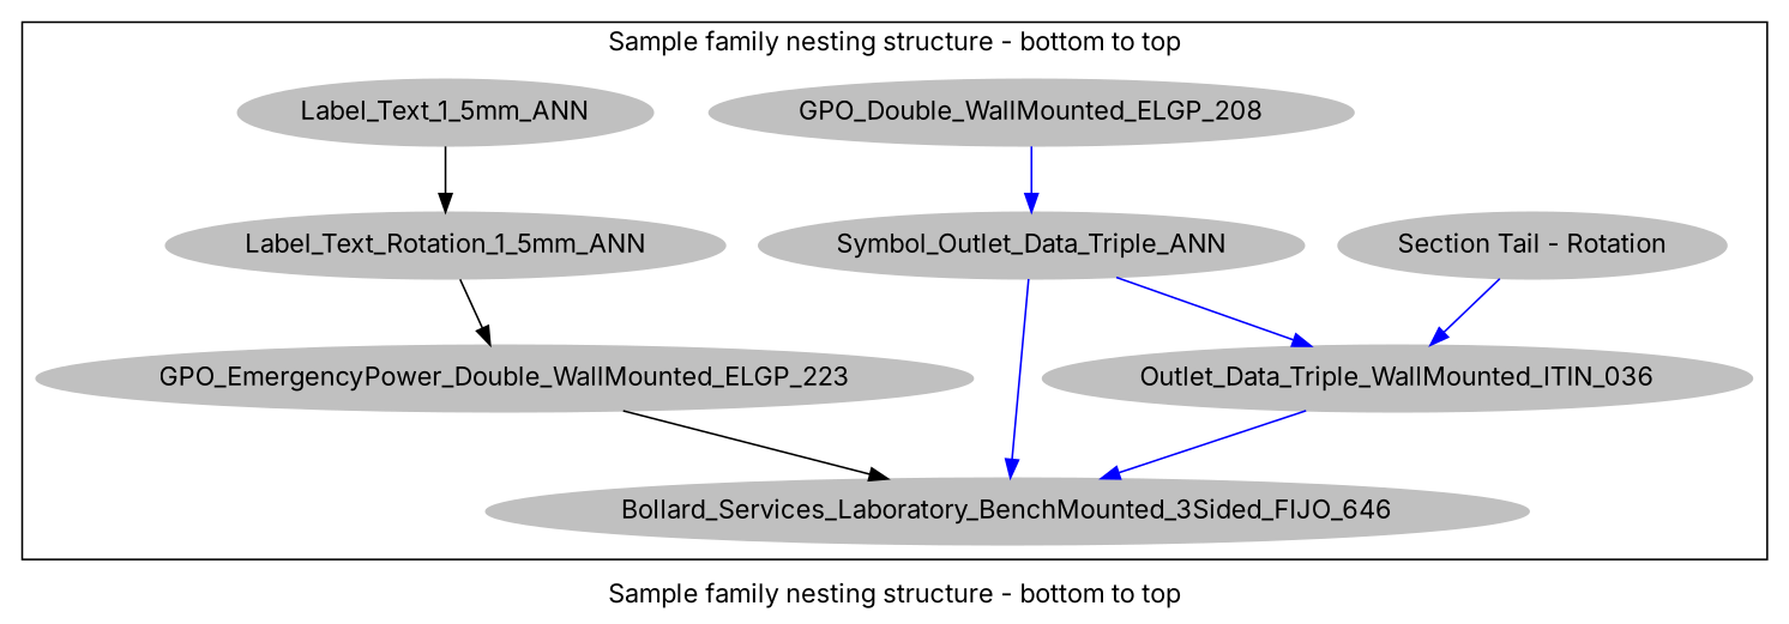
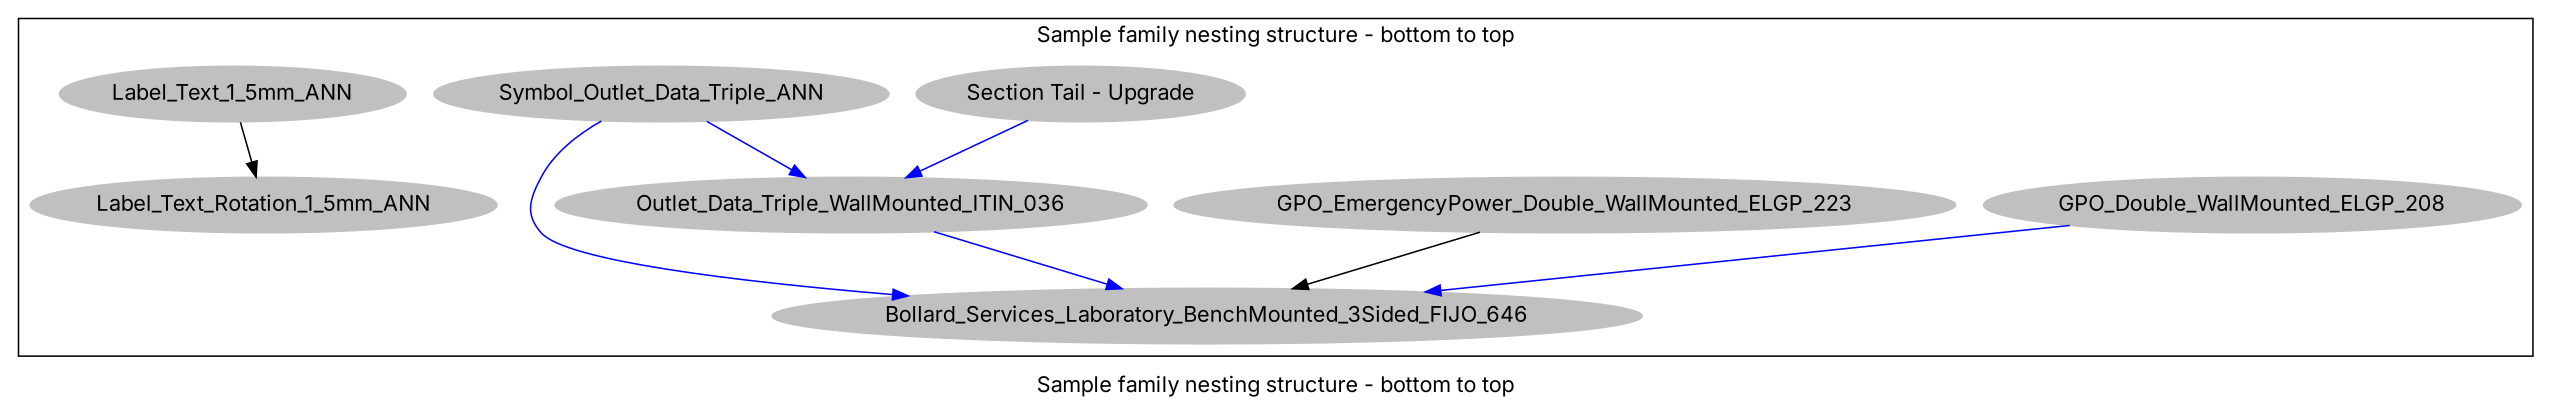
  digraph {
    fontname=Inter
    label="Sample family nesting structure - bottom to top"
    node [color=grey fontname=Inter style=filled]
    edge [color=blue fontname=Inter]
-   "Section Tail - Upgrade" [label="Section Tail - Rotation"]
+   "Section Tail - Upgrade"
    Bollard_Services_Laboratory_BenchMounted_3Sided_FIJO_646
    GPO_Double_WallMounted_ELGP_208
    Outlet_Data_Triple_WallMounted_ITIN_036
    GPO_EmergencyPower_Double_WallMounted_ELGP_223
    Symbol_Outlet_Data_Triple_ANN
    Label_Text_1_5mm_ANN
    Label_Text_Rotation_1_5mm_ANN
    subgraph cluster_1 {
      color=black
      "Section Tail - Upgrade"
      Bollard_Services_Laboratory_BenchMounted_3Sided_FIJO_646
      GPO_Double_WallMounted_ELGP_208
      Outlet_Data_Triple_WallMounted_ITIN_036
      GPO_EmergencyPower_Double_WallMounted_ELGP_223
      Symbol_Outlet_Data_Triple_ANN
      Label_Text_1_5mm_ANN
      Label_Text_Rotation_1_5mm_ANN
    }
    "Section Tail - Upgrade" -> Outlet_Data_Triple_WallMounted_ITIN_036
-   GPO_Double_WallMounted_ELGP_208 -> Symbol_Outlet_Data_Triple_ANN
+   GPO_Double_WallMounted_ELGP_208 -> Bollard_Services_Laboratory_BenchMounted_3Sided_FIJO_646
    Outlet_Data_Triple_WallMounted_ITIN_036 -> Bollard_Services_Laboratory_BenchMounted_3Sided_FIJO_646
    GPO_EmergencyPower_Double_WallMounted_ELGP_223 -> Bollard_Services_Laboratory_BenchMounted_3Sided_FIJO_646 [color=""]
    Symbol_Outlet_Data_Triple_ANN -> Bollard_Services_Laboratory_BenchMounted_3Sided_FIJO_646
    Symbol_Outlet_Data_Triple_ANN -> Outlet_Data_Triple_WallMounted_ITIN_036
    Label_Text_1_5mm_ANN -> Label_Text_Rotation_1_5mm_ANN [color=""]
-   Label_Text_Rotation_1_5mm_ANN -> GPO_EmergencyPower_Double_WallMounted_ELGP_223 [color=""]
  }
